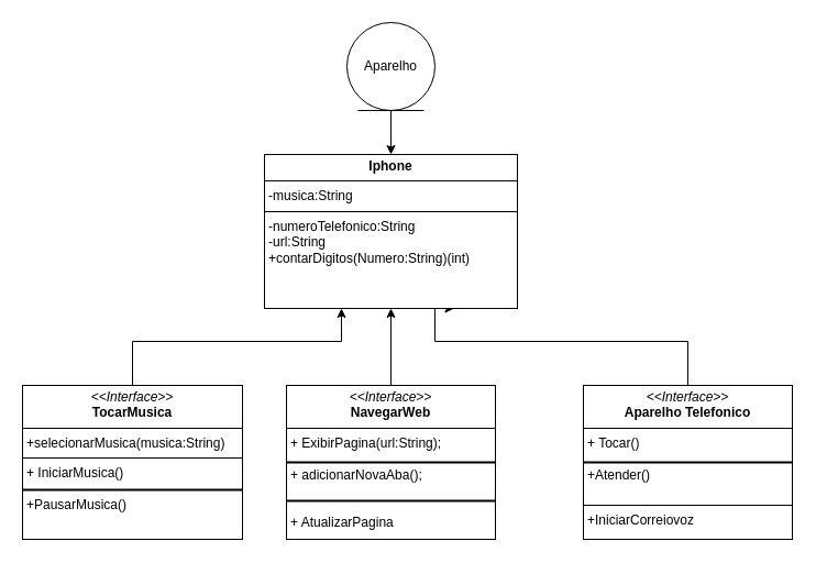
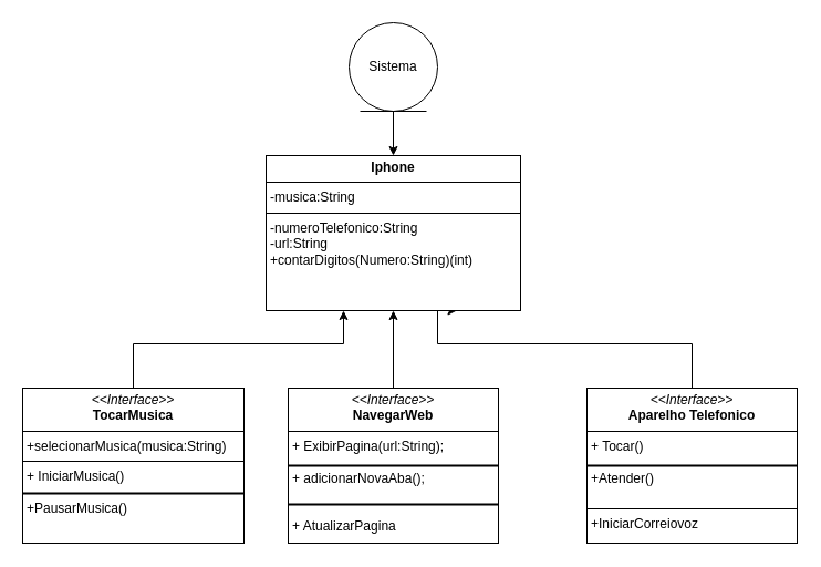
  <mxCell id="0" />
  <mxCell id="1" parent="0" />
  <mxCell id="2" value="&lt;p style=&quot;margin:0px;margin-top:4px;text-align:center;&quot;&gt;&lt;i&gt;&amp;lt;&amp;lt;Interface&amp;gt;&amp;gt;&lt;/i&gt;&lt;br&gt;&lt;b&gt;TocarMusica&lt;/b&gt;&lt;/p&gt;&lt;hr size=&quot;1&quot; style=&quot;border-style:solid;&quot;&gt;&lt;p style=&quot;margin:0px;margin-left:4px;&quot;&gt;+selecionarMusica(musica:String)&lt;/p&gt;&lt;hr size=&quot;1&quot; style=&quot;border-style:solid;&quot;&gt;&lt;p style=&quot;margin:0px;margin-left:4px;&quot;&gt;+ IniciarMusica()&lt;br&gt;&lt;/p&gt;&lt;p style=&quot;margin:0px;margin-left:4px;&quot;&gt;&lt;br&gt;&lt;/p&gt;&lt;p style=&quot;margin:0px;margin-left:4px;&quot;&gt;+PausarMusica()&lt;/p&gt;" style="verticalAlign=top;align=left;overflow=fill;html=1;whiteSpace=wrap;" vertex="1" parent="1"><mxGeometry x="20" y="350" width="200" height="140" as="geometry" /></mxCell>
  <mxCell id="3" style="edgeStyle=orthogonalEdgeStyle;rounded=0;orthogonalLoop=1;jettySize=auto;html=1;exitX=0.5;exitY=0;exitDx=0;exitDy=0;entryX=0.5;entryY=1;entryDx=0;entryDy=0;" edge="1" parent="1" source="4" target="7"><mxGeometry relative="1" as="geometry" /></mxCell>
  <mxCell id="4" value="&lt;p style=&quot;margin:0px;margin-top:4px;text-align:center;&quot;&gt;&lt;i&gt;&amp;lt;&amp;lt;Interface&amp;gt;&amp;gt;&lt;/i&gt;&lt;br&gt;&lt;b&gt;NavegarWeb&lt;/b&gt;&lt;/p&gt;&lt;hr size=&quot;1&quot; style=&quot;border-style:solid;&quot;&gt;&lt;p style=&quot;margin:0px;margin-left:4px;&quot;&gt;+ ExibirPagina(url:String);&lt;br&gt;&lt;/p&gt;&lt;p style=&quot;margin:0px;margin-left:4px;&quot;&gt;&lt;br&gt;&lt;/p&gt;&lt;p style=&quot;margin:0px;margin-left:4px;&quot;&gt;&lt;span style=&quot;background-color: transparent; color: light-dark(rgb(0, 0, 0), rgb(255, 255, 255));&quot;&gt;+ adicionarNovaAba();&lt;/span&gt;&lt;/p&gt;&lt;p style=&quot;margin:0px;margin-left:4px;&quot;&gt;&lt;br&gt;&lt;/p&gt;&lt;p style=&quot;margin:0px;margin-left:4px;&quot;&gt;&lt;br&gt;&lt;/p&gt;&lt;p style=&quot;margin:0px;margin-left:4px;&quot;&gt;+ AtualizarPagina&lt;/p&gt;" style="verticalAlign=top;align=left;overflow=fill;html=1;whiteSpace=wrap;" vertex="1" parent="1"><mxGeometry x="260" y="350" width="190" height="140" as="geometry" /></mxCell>
  <mxCell id="5" style="edgeStyle=orthogonalEdgeStyle;rounded=0;orthogonalLoop=1;jettySize=auto;html=1;exitX=0.5;exitY=0;exitDx=0;exitDy=0;entryX=0.75;entryY=1;entryDx=0;entryDy=0;" edge="1" parent="1" source="6" target="7"><mxGeometry relative="1" as="geometry"><Array as="points"><mxPoint x="625" y="310" /><mxPoint x="395" y="310" /></Array></mxGeometry></mxCell>
  <mxCell id="6" value="&lt;p style=&quot;margin:0px;margin-top:4px;text-align:center;&quot;&gt;&lt;i&gt;&amp;lt;&amp;lt;Interface&amp;gt;&amp;gt;&lt;/i&gt;&lt;br&gt;&lt;b&gt;Aparelho Telefonico&lt;/b&gt;&lt;/p&gt;&lt;hr size=&quot;1&quot; style=&quot;border-style:solid;&quot;&gt;&lt;p style=&quot;margin:0px;margin-left:4px;&quot;&gt;+ Tocar()&lt;br&gt;&lt;/p&gt;&lt;p style=&quot;margin:0px;margin-left:4px;&quot;&gt;&lt;br&gt;&lt;/p&gt;&lt;p style=&quot;margin:0px;margin-left:4px;&quot;&gt;+Atender()&lt;/p&gt;&lt;p style=&quot;margin:0px;margin-left:4px;&quot;&gt;&lt;br&gt;&lt;/p&gt;&lt;hr size=&quot;1&quot; style=&quot;border-style:solid;&quot;&gt;&lt;p style=&quot;margin:0px;margin-left:4px;&quot;&gt;+IniciarCorreiovoz&lt;/p&gt;" style="verticalAlign=top;align=left;overflow=fill;html=1;whiteSpace=wrap;" vertex="1" parent="1"><mxGeometry x="530" y="350" width="190" height="140" as="geometry" /></mxCell>
  <mxCell id="7" value="&lt;p style=&quot;margin:0px;margin-top:4px;text-align:center;&quot;&gt;&lt;b&gt;Iphone&lt;/b&gt;&lt;/p&gt;&lt;hr size=&quot;1&quot; style=&quot;border-style:solid;&quot;&gt;&lt;p style=&quot;margin:0px;margin-left:4px;&quot;&gt;-musica:String&lt;/p&gt;&lt;hr size=&quot;1&quot; style=&quot;border-style:solid;&quot;&gt;&lt;p style=&quot;margin:0px;margin-left:4px;&quot;&gt;-numeroTelefonico:String&lt;/p&gt;&lt;p style=&quot;margin:0px;margin-left:4px;&quot;&gt;-url:String&lt;/p&gt;&lt;p style=&quot;margin:0px;margin-left:4px;&quot;&gt;+contarDigitos(Numero:String)(int)&lt;/p&gt;" style="verticalAlign=top;align=left;overflow=fill;html=1;whiteSpace=wrap;" vertex="1" parent="1"><mxGeometry x="240" y="140" width="230" height="140" as="geometry" /></mxCell>
  <mxCell id="8" value="" style="endArrow=classic;html=1;rounded=0;exitX=0.5;exitY=0;exitDx=0;exitDy=0;" edge="1" parent="1"><mxGeometry width="50" height="50" relative="1" as="geometry"><mxPoint x="120" y="350" as="sourcePoint" /><mxPoint x="310" y="280" as="targetPoint" /><Array as="points"><mxPoint x="120" y="310" /><mxPoint x="310" y="310" /></Array></mxGeometry></mxCell>
  <mxCell id="9" value="" style="line;strokeWidth=2;html=1;" vertex="1" parent="1"><mxGeometry x="20" y="440" width="200" height="10" as="geometry" /></mxCell>
  <mxCell id="10" value="" style="line;strokeWidth=2;html=1;" vertex="1" parent="1"><mxGeometry x="260" y="415" width="190" height="10" as="geometry" /></mxCell>
  <mxCell id="11" value="" style="line;strokeWidth=2;html=1;" vertex="1" parent="1"><mxGeometry x="260" y="450" width="190" height="10" as="geometry" /></mxCell>
  <mxCell id="12" value="" style="line;strokeWidth=2;html=1;" vertex="1" parent="1"><mxGeometry x="530" y="415" width="190" height="10" as="geometry" /></mxCell>
  <mxCell id="13" style="edgeStyle=orthogonalEdgeStyle;rounded=0;orthogonalLoop=1;jettySize=auto;html=1;exitX=0.5;exitY=1;exitDx=0;exitDy=0;entryX=0.5;entryY=0;entryDx=0;entryDy=0;" edge="1" parent="1" source="14" target="7"><mxGeometry relative="1" as="geometry" /></mxCell>
- <mxCell id="14" value="Aparelho" style="ellipse;shape=umlEntity;whiteSpace=wrap;html=1;" vertex="1" parent="1"><mxGeometry x="315" y="20" width="80" height="80" as="geometry" /></mxCell>
+ <mxCell id="14" value="Sistema" style="ellipse;shape=umlEntity;whiteSpace=wrap;html=1;" vertex="1" parent="1"><mxGeometry x="315" y="20" width="80" height="80" as="geometry" /></mxCell>
